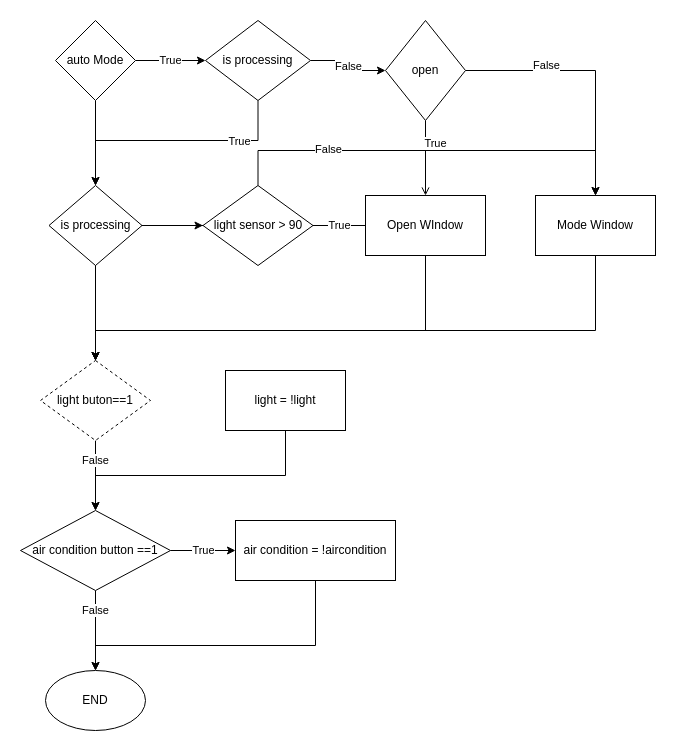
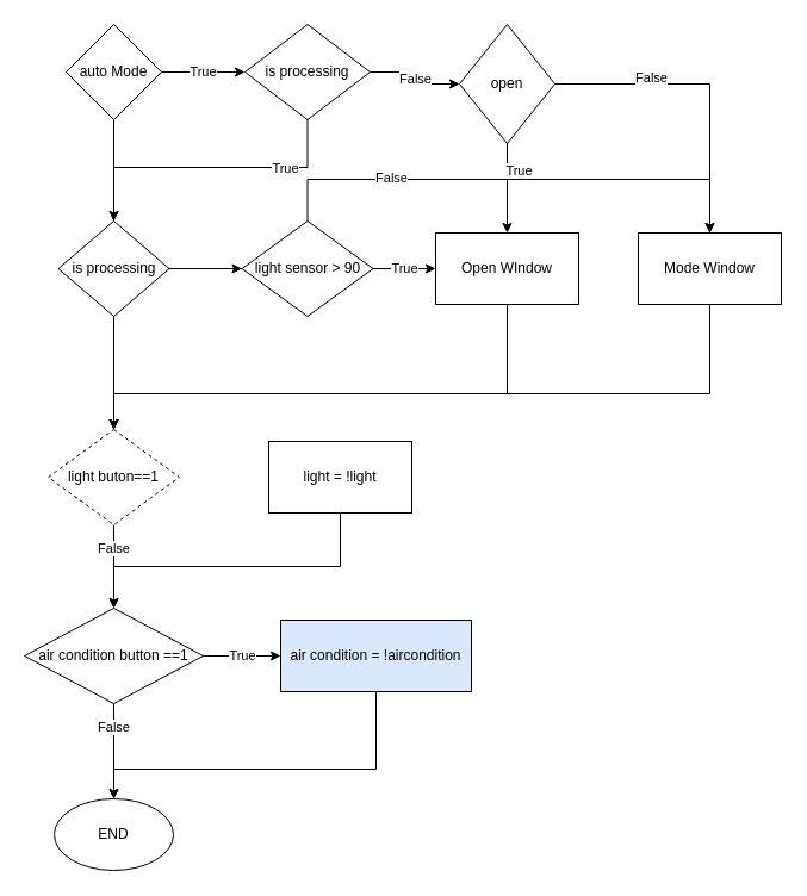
  <mxCell id="0" />
  <mxCell id="1" parent="0" />
  <mxCell id="2" value="" style="edgeStyle=orthogonalEdgeStyle;rounded=0;orthogonalLoop=1;jettySize=auto;html=1;" edge="1" parent="1" source="4" target="16"><mxGeometry relative="1" as="geometry" /></mxCell>
  <mxCell id="3" value="True" style="edgeStyle=orthogonalEdgeStyle;rounded=0;orthogonalLoop=1;jettySize=auto;html=1;" edge="1" parent="1" source="4" target="8"><mxGeometry relative="1" as="geometry"><Array as="points"><mxPoint x="175" y="60" /><mxPoint x="175" y="60" /></Array></mxGeometry></mxCell>
  <mxCell id="4" value="auto Mode" style="rhombus;whiteSpace=wrap;html=1;" vertex="1" parent="1"><mxGeometry x="55" y="20" width="80" height="80" as="geometry" /></mxCell>
  <mxCell id="5" value="False" style="edgeStyle=orthogonalEdgeStyle;rounded=0;orthogonalLoop=1;jettySize=auto;html=1;" edge="1" parent="1" source="8" target="34"><mxGeometry relative="1" as="geometry" /></mxCell>
  <mxCell id="6" style="edgeStyle=orthogonalEdgeStyle;rounded=0;orthogonalLoop=1;jettySize=auto;html=1;entryX=0.5;entryY=0;entryDx=0;entryDy=0;" edge="1" parent="1" source="8" target="16"><mxGeometry relative="1" as="geometry"><Array as="points"><mxPoint x="257" y="140" /><mxPoint x="95" y="140" /></Array></mxGeometry></mxCell>
  <mxCell id="7" value="True" style="edgeLabel;html=1;align=center;verticalAlign=middle;resizable=0;points=[];" vertex="1" connectable="0" parent="6"><mxGeometry x="-0.52" relative="1" as="geometry"><mxPoint as="offset" /></mxGeometry></mxCell>
  <mxCell id="8" value="is processing" style="rhombus;whiteSpace=wrap;html=1;" vertex="1" parent="1"><mxGeometry x="205" y="20" width="105" height="80" as="geometry" /></mxCell>
- <mxCell id="9" value="True" style="edgeStyle=orthogonalEdgeStyle;rounded=0;orthogonalLoop=1;jettySize=auto;html=1;endArrow=none;" edge="1" parent="1" source="13" target="18"><mxGeometry relative="1" as="geometry" /></mxCell>
+ <mxCell id="9" value="True" style="edgeStyle=orthogonalEdgeStyle;rounded=0;orthogonalLoop=1;jettySize=auto;html=1;" edge="1" parent="1" source="13" target="18"><mxGeometry relative="1" as="geometry" /></mxCell>
  <mxCell id="10" style="edgeStyle=orthogonalEdgeStyle;rounded=0;orthogonalLoop=1;jettySize=auto;html=1;entryX=0.5;entryY=0;entryDx=0;entryDy=0;" edge="1" parent="1" source="13" target="22"><mxGeometry relative="1" as="geometry" /></mxCell>
  <mxCell id="11" style="edgeStyle=orthogonalEdgeStyle;rounded=0;orthogonalLoop=1;jettySize=auto;html=1;entryX=0.5;entryY=0;entryDx=0;entryDy=0;" edge="1" parent="1" source="13" target="20"><mxGeometry relative="1" as="geometry"><Array as="points"><mxPoint x="257" y="150" /><mxPoint x="595" y="150" /></Array></mxGeometry></mxCell>
  <mxCell id="12" value="False" style="edgeLabel;html=1;align=center;verticalAlign=middle;resizable=0;points=[];" vertex="1" connectable="0" parent="11"><mxGeometry x="-0.496" y="2" relative="1" as="geometry"><mxPoint as="offset" /></mxGeometry></mxCell>
  <mxCell id="13" value="light sensor &amp;gt; 90" style="rhombus;whiteSpace=wrap;html=1;" vertex="1" parent="1"><mxGeometry x="202.5" y="185" width="110" height="80" as="geometry" /></mxCell>
  <mxCell id="14" value="" style="edgeStyle=orthogonalEdgeStyle;rounded=0;orthogonalLoop=1;jettySize=auto;html=1;" edge="1" parent="1" source="16" target="22"><mxGeometry relative="1" as="geometry" /></mxCell>
  <mxCell id="15" value="" style="edgeStyle=orthogonalEdgeStyle;rounded=0;orthogonalLoop=1;jettySize=auto;html=1;" edge="1" parent="1" source="16" target="13"><mxGeometry relative="1" as="geometry" /></mxCell>
  <mxCell id="16" value="is processing" style="rhombus;whiteSpace=wrap;html=1;" vertex="1" parent="1"><mxGeometry x="48.5" y="185" width="93" height="80" as="geometry" /></mxCell>
  <mxCell id="17" style="edgeStyle=orthogonalEdgeStyle;rounded=0;orthogonalLoop=1;jettySize=auto;html=1;entryX=0.5;entryY=0;entryDx=0;entryDy=0;" edge="1" parent="1" source="18" target="22"><mxGeometry relative="1" as="geometry"><Array as="points"><mxPoint x="425" y="330" /><mxPoint x="95" y="330" /></Array></mxGeometry></mxCell>
  <mxCell id="18" value="Open WIndow" style="rounded=0;whiteSpace=wrap;html=1;" vertex="1" parent="1"><mxGeometry x="365" y="195" width="120" height="60" as="geometry" /></mxCell>
  <mxCell id="19" style="edgeStyle=orthogonalEdgeStyle;rounded=0;orthogonalLoop=1;jettySize=auto;html=1;entryX=0.5;entryY=0;entryDx=0;entryDy=0;" edge="1" parent="1" source="20" target="22"><mxGeometry relative="1" as="geometry"><Array as="points"><mxPoint x="595" y="330" /><mxPoint x="95" y="330" /></Array></mxGeometry></mxCell>
  <mxCell id="20" value="Mode Window" style="rounded=0;whiteSpace=wrap;html=1;" vertex="1" parent="1"><mxGeometry x="535" y="195" width="120" height="60" as="geometry" /></mxCell>
  <mxCell id="21" value="False" style="edgeStyle=orthogonalEdgeStyle;rounded=0;orthogonalLoop=1;jettySize=auto;html=1;" edge="1" parent="1" source="22" target="27"><mxGeometry x="-0.429" relative="1" as="geometry"><mxPoint as="offset" /></mxGeometry></mxCell>
  <mxCell id="22" value="light buton==1" style="rhombus;whiteSpace=wrap;html=1;dashed=1;" vertex="1" parent="1"><mxGeometry x="40" y="360" width="110" height="80" as="geometry" /></mxCell>
  <mxCell id="23" style="edgeStyle=orthogonalEdgeStyle;rounded=0;orthogonalLoop=1;jettySize=auto;html=1;entryX=0.5;entryY=0;entryDx=0;entryDy=0;" edge="1" parent="1" source="24" target="27"><mxGeometry relative="1" as="geometry"><Array as="points"><mxPoint x="285" y="475" /><mxPoint x="95" y="475" /></Array></mxGeometry></mxCell>
  <mxCell id="24" value="light = !light" style="rounded=0;whiteSpace=wrap;html=1;" vertex="1" parent="1"><mxGeometry x="225" y="370" width="120" height="60" as="geometry" /></mxCell>
  <mxCell id="25" value="False" style="edgeStyle=orthogonalEdgeStyle;rounded=0;orthogonalLoop=1;jettySize=auto;html=1;" edge="1" parent="1" source="27" target="30"><mxGeometry x="-0.5" relative="1" as="geometry"><mxPoint as="offset" /></mxGeometry></mxCell>
  <mxCell id="26" value="True" style="edgeStyle=orthogonalEdgeStyle;rounded=0;orthogonalLoop=1;jettySize=auto;html=1;" edge="1" parent="1" source="27" target="29"><mxGeometry relative="1" as="geometry" /></mxCell>
  <mxCell id="27" value="air condition button ==1" style="rhombus;whiteSpace=wrap;html=1;" vertex="1" parent="1"><mxGeometry x="20" y="510" width="150" height="80" as="geometry" /></mxCell>
  <mxCell id="28" style="edgeStyle=orthogonalEdgeStyle;rounded=0;orthogonalLoop=1;jettySize=auto;html=1;entryX=0.5;entryY=0;entryDx=0;entryDy=0;" edge="1" parent="1" source="29" target="30"><mxGeometry relative="1" as="geometry"><Array as="points"><mxPoint x="315" y="645" /><mxPoint x="95" y="645" /></Array></mxGeometry></mxCell>
- <mxCell id="29" value="air condition = !aircondition" style="rounded=0;whiteSpace=wrap;html=1;" vertex="1" parent="1"><mxGeometry x="235" y="520" width="160" height="60" as="geometry" /></mxCell>
+ <mxCell id="29" value="air condition = !aircondition" style="rounded=0;whiteSpace=wrap;html=1;fillColor=#dae8fc;" vertex="1" parent="1"><mxGeometry x="235" y="520" width="160" height="60" as="geometry" /></mxCell>
  <mxCell id="30" value="END" style="ellipse;whiteSpace=wrap;html=1;" vertex="1" parent="1"><mxGeometry x="45" y="670" width="100" height="60" as="geometry" /></mxCell>
- <mxCell id="31" value="True" style="edgeStyle=orthogonalEdgeStyle;rounded=0;orthogonalLoop=1;jettySize=auto;html=1;endArrow=open;" edge="1" parent="1" source="34" target="18"><mxGeometry x="-0.368" y="10" relative="1" as="geometry"><mxPoint y="-1" as="offset" /></mxGeometry></mxCell>
+ <mxCell id="31" value="True" style="edgeStyle=orthogonalEdgeStyle;rounded=0;orthogonalLoop=1;jettySize=auto;html=1;" edge="1" parent="1" source="34" target="18"><mxGeometry x="-0.368" y="10" relative="1" as="geometry"><mxPoint y="-1" as="offset" /></mxGeometry></mxCell>
  <mxCell id="32" style="edgeStyle=orthogonalEdgeStyle;rounded=0;orthogonalLoop=1;jettySize=auto;html=1;entryX=0.5;entryY=0;entryDx=0;entryDy=0;" edge="1" parent="1" source="34" target="20"><mxGeometry relative="1" as="geometry" /></mxCell>
  <mxCell id="33" value="False" style="edgeLabel;html=1;align=center;verticalAlign=middle;resizable=0;points=[];" vertex="1" connectable="0" parent="32"><mxGeometry x="0.385" y="-2" relative="1" as="geometry"><mxPoint x="-48" y="-53" as="offset" /></mxGeometry></mxCell>
  <mxCell id="34" value="open" style="rhombus;whiteSpace=wrap;html=1;" vertex="1" parent="1"><mxGeometry x="385" y="20" width="80" height="100" as="geometry" /></mxCell>
